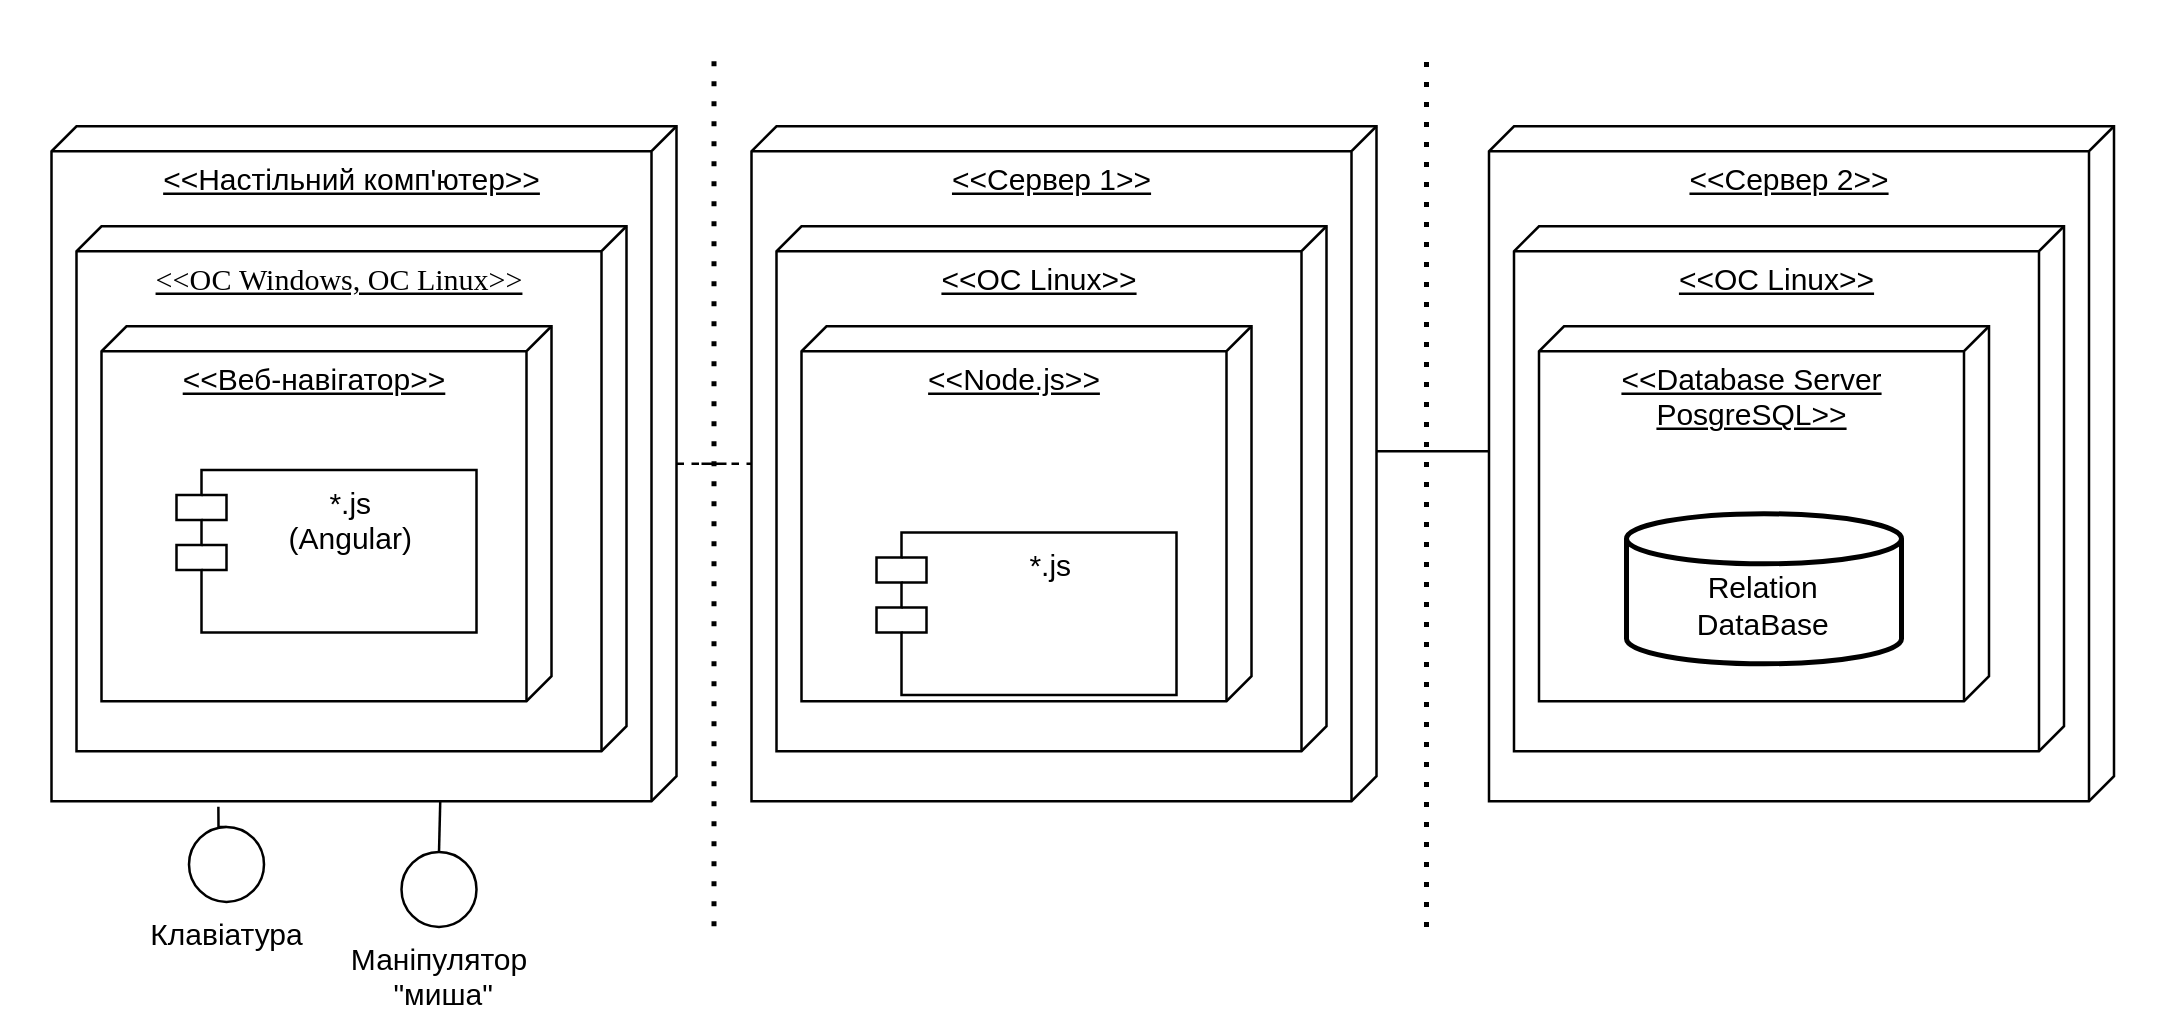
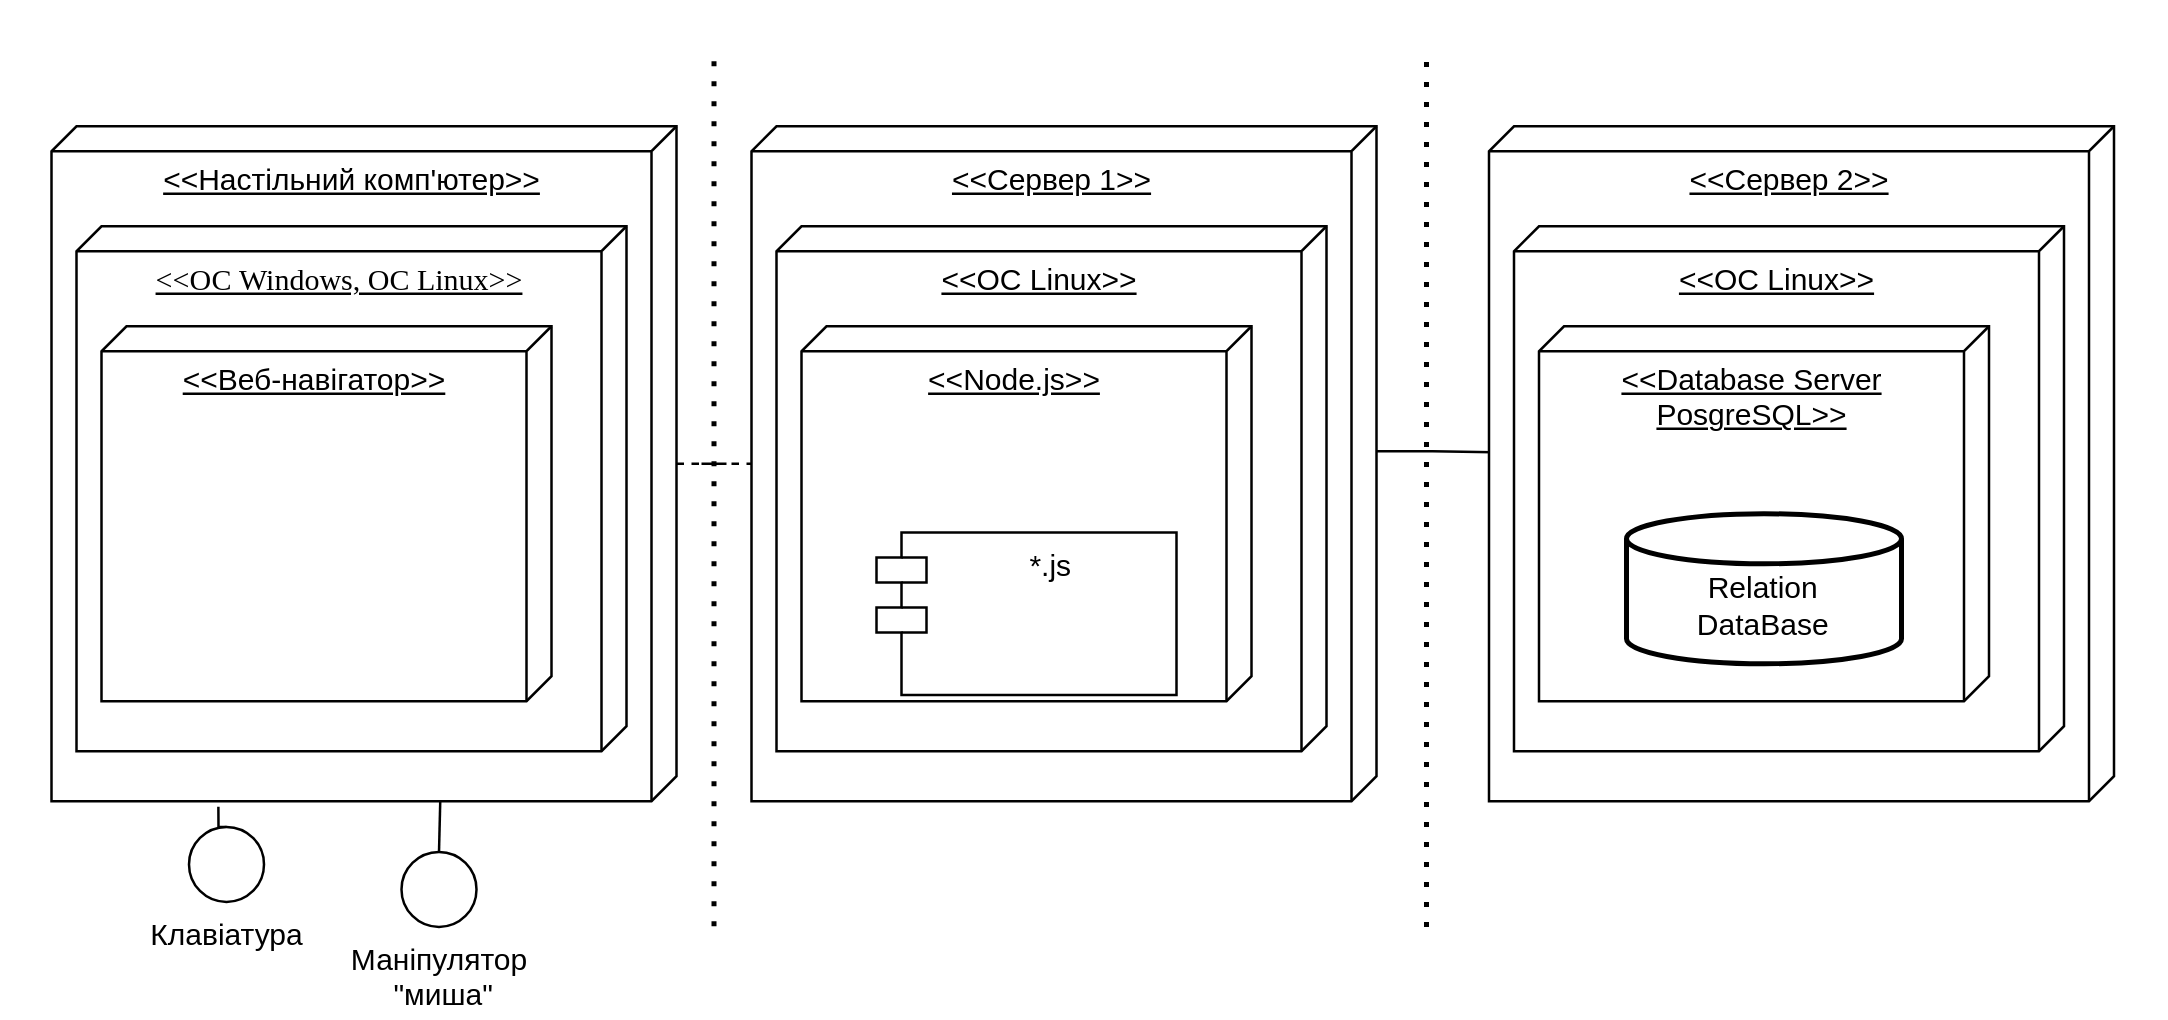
  <mxCell id="0" />
  <mxCell id="1" parent="0" />
  <mxCell id="2" style="edgeStyle=orthogonalEdgeStyle;rounded=0;orthogonalLoop=1;jettySize=auto;html=1;endArrow=none;endFill=0;dashed=1;" parent="1" source="3" target="5" edge="1"><mxGeometry relative="1" as="geometry" /></mxCell>
  <mxCell id="3" value="&amp;lt;&amp;lt;Настільний комп'ютер&amp;gt;&amp;gt;" style="verticalAlign=top;align=center;spacingTop=8;spacingLeft=2;spacingRight=12;shape=cube;size=10;direction=south;fontStyle=4;html=1;" parent="1" vertex="1"><mxGeometry x="20" y="50" width="250" height="270" as="geometry" /></mxCell>
- <mxCell id="4" style="edgeStyle=orthogonalEdgeStyle;rounded=0;orthogonalLoop=1;jettySize=auto;html=1;exitX=0;exitY=0;exitDx=130;exitDy=0;exitPerimeter=0;endArrow=none;endFill=0;" parent="1" source="5" target="15" edge="1"><mxGeometry relative="1" as="geometry" /></mxCell>
+ <mxCell id="4" style="edgeStyle=orthogonalEdgeStyle;rounded=0;orthogonalLoop=1;jettySize=auto;html=1;exitX=0;exitY=0;exitDx=130;exitDy=0;exitPerimeter=0;entryX=0.483;entryY=0.994;entryDx=0;entryDy=0;entryPerimeter=0;endArrow=none;endFill=0;" parent="1" source="5" target="12" edge="1"><mxGeometry relative="1" as="geometry" /></mxCell>
  <mxCell id="5" value="&amp;lt;&amp;lt;Сервер 1&amp;gt;&amp;gt;" style="verticalAlign=top;align=center;spacingTop=8;spacingLeft=2;spacingRight=12;shape=cube;size=10;direction=south;fontStyle=4;html=1;" parent="1" vertex="1"><mxGeometry x="300" y="50" width="250" height="270" as="geometry" /></mxCell>
  <mxCell id="6" value="&amp;lt;&amp;lt;ОС Windows, OC Linux&amp;gt;&amp;gt;" style="verticalAlign=top;align=center;spacingTop=8;spacingLeft=2;spacingRight=12;shape=cube;size=10;direction=south;fontStyle=4;html=1;rounded=0;shadow=0;comic=0;labelBackgroundColor=none;strokeWidth=1;fontFamily=Verdana;fontSize=12" parent="1" vertex="1"><mxGeometry x="30" y="90" width="220" height="210" as="geometry" /></mxCell>
  <mxCell id="7" value="&amp;lt;&amp;lt;Веб-навігатор&amp;gt;&amp;gt;" style="verticalAlign=top;align=center;spacingTop=8;spacingLeft=2;spacingRight=12;shape=cube;size=10;direction=south;fontStyle=4;html=1;" parent="1" vertex="1"><mxGeometry x="40" y="130" width="180" height="150" as="geometry" /></mxCell>
- <mxCell id="8" value="*.js&#10;(Angular)" style="shape=module;align=left;spacingLeft=20;align=center;verticalAlign=top;" parent="1" vertex="1"><mxGeometry x="70" y="187.5" width="120" height="65" as="geometry" /></mxCell>
  <mxCell id="9" value="&lt;span style=&quot;font-family: Helvetica;&quot;&gt;&amp;lt;&amp;lt;ОС Linux&amp;gt;&amp;gt;&lt;/span&gt;" style="verticalAlign=top;align=center;spacingTop=8;spacingLeft=2;spacingRight=12;shape=cube;size=10;direction=south;fontStyle=4;html=1;rounded=0;shadow=0;comic=0;labelBackgroundColor=none;strokeWidth=1;fontFamily=Verdana;fontSize=12" parent="1" vertex="1"><mxGeometry x="310" y="90" width="220" height="210" as="geometry" /></mxCell>
  <mxCell id="10" value="&amp;lt;&amp;lt;Node.js&amp;gt;&amp;gt;" style="verticalAlign=top;align=center;spacingTop=8;spacingLeft=2;spacingRight=12;shape=cube;size=10;direction=south;fontStyle=4;html=1;" parent="1" vertex="1"><mxGeometry x="320" y="130" width="180" height="150" as="geometry" /></mxCell>
  <mxCell id="11" value="*.js" style="shape=module;align=left;spacingLeft=20;align=center;verticalAlign=top;" parent="1" vertex="1"><mxGeometry x="350" y="212.5" width="120" height="65" as="geometry" /></mxCell>
  <mxCell id="12" value="&amp;lt;&amp;lt;Сервер 2&amp;gt;&amp;gt;" style="verticalAlign=top;align=center;spacingTop=8;spacingLeft=2;spacingRight=12;shape=cube;size=10;direction=south;fontStyle=4;html=1;" parent="1" vertex="1"><mxGeometry x="595" y="50" width="250" height="270" as="geometry" /></mxCell>
  <mxCell id="13" value="&lt;span style=&quot;font-family: Helvetica;&quot;&gt;&amp;lt;&amp;lt;ОС Linux&amp;gt;&amp;gt;&lt;/span&gt;" style="verticalAlign=top;align=center;spacingTop=8;spacingLeft=2;spacingRight=12;shape=cube;size=10;direction=south;fontStyle=4;html=1;rounded=0;shadow=0;comic=0;labelBackgroundColor=none;strokeWidth=1;fontFamily=Verdana;fontSize=12" parent="1" vertex="1"><mxGeometry x="605" y="90" width="220" height="210" as="geometry" /></mxCell>
  <mxCell id="14" value="&amp;lt;&amp;lt;Database Server&lt;br&gt;PosgreSQL&amp;gt;&amp;gt;" style="verticalAlign=top;align=center;spacingTop=8;spacingLeft=2;spacingRight=12;shape=cube;size=10;direction=south;fontStyle=4;html=1;" parent="1" vertex="1"><mxGeometry x="615" y="130" width="180" height="150" as="geometry" /></mxCell>
  <mxCell id="15" value="&lt;br&gt;Relation &lt;br&gt;DataBase" style="strokeWidth=2;html=1;shape=mxgraph.flowchart.database;whiteSpace=wrap;" parent="1" vertex="1"><mxGeometry x="650" y="205" width="110" height="60" as="geometry" /></mxCell>
  <mxCell id="16" style="edgeStyle=orthogonalEdgeStyle;rounded=0;orthogonalLoop=1;jettySize=auto;html=1;exitX=0.5;exitY=0;exitDx=0;exitDy=0;exitPerimeter=0;entryX=1.007;entryY=0.733;entryDx=0;entryDy=0;entryPerimeter=0;endArrow=none;endFill=0;" parent="1" source="17" edge="1"><mxGeometry relative="1" as="geometry"><mxPoint x="86.75" y="322.16" as="targetPoint" /></mxGeometry></mxCell>
  <mxCell id="17" value="Клавіатура" style="verticalLabelPosition=bottom;verticalAlign=top;html=1;shape=mxgraph.flowchart.on-page_reference;" parent="1" vertex="1"><mxGeometry x="75" y="330.27" width="30" height="30" as="geometry" /></mxCell>
  <mxCell id="18" style="edgeStyle=orthogonalEdgeStyle;rounded=0;orthogonalLoop=1;jettySize=auto;html=1;exitX=0.5;exitY=0;exitDx=0;exitDy=0;exitPerimeter=0;entryX=0.999;entryY=0.378;entryDx=0;entryDy=0;entryPerimeter=0;endArrow=none;endFill=0;" parent="1" source="19" edge="1"><mxGeometry relative="1" as="geometry"><mxPoint x="175.5" y="320" as="targetPoint" /></mxGeometry></mxCell>
  <mxCell id="19" value="Маніпулятор&lt;br&gt;&amp;nbsp;&quot;миша&quot;" style="verticalLabelPosition=bottom;verticalAlign=top;html=1;shape=mxgraph.flowchart.on-page_reference;" parent="1" vertex="1"><mxGeometry x="160" y="340.27" width="30" height="30" as="geometry" /></mxCell>
  <mxCell id="20" value="" style="endArrow=none;dashed=1;html=1;dashPattern=1 3;strokeWidth=2;rounded=0;" parent="1" edge="1"><mxGeometry width="50" height="50" relative="1" as="geometry"><mxPoint x="285" y="370" as="sourcePoint" /><mxPoint x="285" y="20" as="targetPoint" /></mxGeometry></mxCell>
  <mxCell id="21" value="" style="endArrow=none;dashed=1;html=1;dashPattern=1 3;strokeWidth=2;rounded=0;" parent="1" edge="1"><mxGeometry width="50" height="50" relative="1" as="geometry"><mxPoint x="570" y="370.27" as="sourcePoint" /><mxPoint x="570" y="20.27" as="targetPoint" /></mxGeometry></mxCell>
